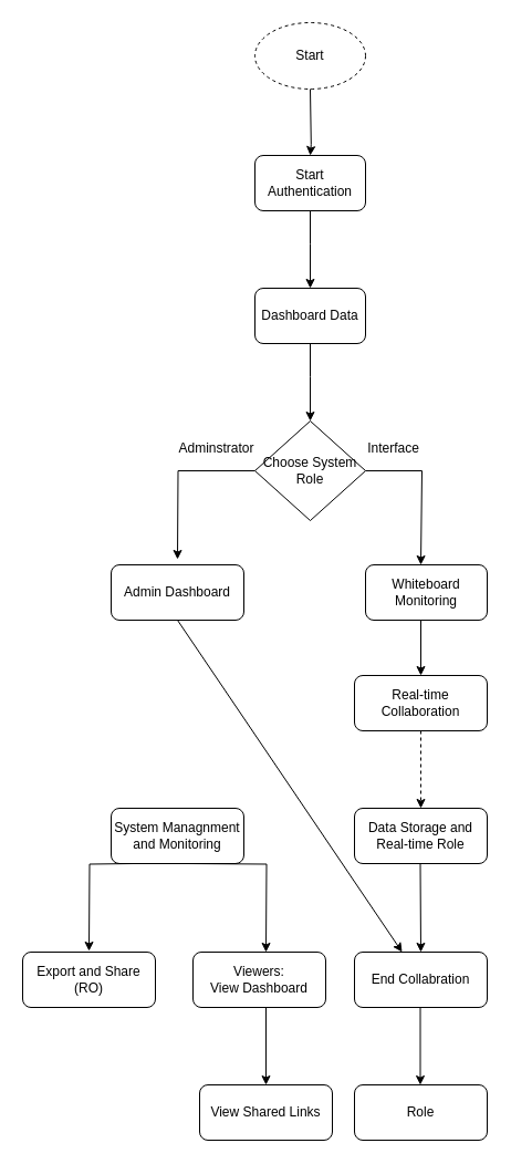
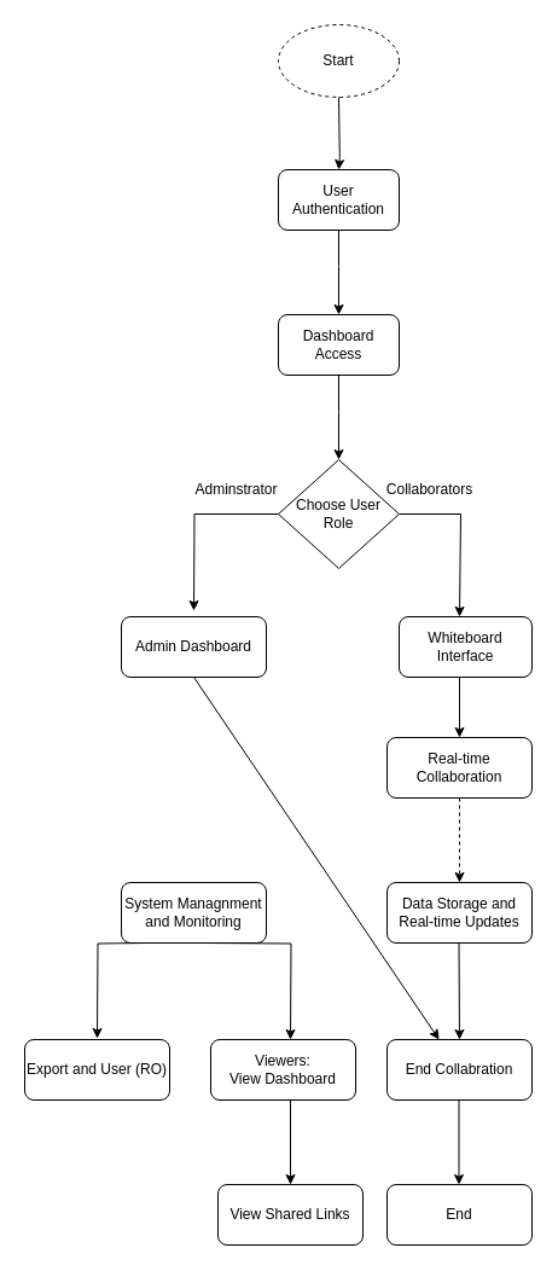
  <mxCell id="0" />
  <mxCell id="1" parent="0" />
  <mxCell id="2" value="Start" style="ellipse;whiteSpace=wrap;html=1;dashed=1;" vertex="1" parent="1"><mxGeometry x="230" y="20" width="100" height="60" as="geometry" /></mxCell>
  <mxCell id="3" value="" style="endArrow=classic;html=1;rounded=0;exitX=0.5;exitY=1;exitDx=0;exitDy=0;" edge="1" parent="1" source="2"><mxGeometry width="50" height="50" relative="1" as="geometry"><mxPoint x="290" y="120" as="sourcePoint" /><mxPoint x="280" y="140" as="targetPoint" /><Array as="points"><mxPoint x="280.8" y="130" /></Array></mxGeometry></mxCell>
- <mxCell id="4" value="Start Authentication" style="rounded=1;whiteSpace=wrap;html=1;" vertex="1" parent="1"><mxGeometry x="230" y="140" width="100" height="50" as="geometry" /></mxCell>
+ <mxCell id="4" value="User Authentication" style="rounded=1;whiteSpace=wrap;html=1;" vertex="1" parent="1"><mxGeometry x="230" y="140" width="100" height="50" as="geometry" /></mxCell>
  <mxCell id="5" value="" style="endArrow=classic;html=1;rounded=0;exitX=0.5;exitY=1;exitDx=0;exitDy=0;" edge="1" parent="1" source="4"><mxGeometry width="50" height="50" relative="1" as="geometry"><mxPoint x="270" y="210" as="sourcePoint" /><mxPoint x="280" y="260" as="targetPoint" /><Array as="points"><mxPoint x="280" y="220" /><mxPoint x="280" y="260" /></Array></mxGeometry></mxCell>
- <mxCell id="6" value="Dashboard Data" style="rounded=1;whiteSpace=wrap;html=1;" vertex="1" parent="1"><mxGeometry x="230" y="260" width="100" height="50" as="geometry" /></mxCell>
+ <mxCell id="6" value="Dashboard Access" style="rounded=1;whiteSpace=wrap;html=1;" vertex="1" parent="1"><mxGeometry x="230" y="260" width="100" height="50" as="geometry" /></mxCell>
  <mxCell id="7" value="" style="endArrow=classic;html=1;rounded=0;" edge="1" parent="1"><mxGeometry width="50" height="50" relative="1" as="geometry"><mxPoint x="280" y="310" as="sourcePoint" /><mxPoint x="280" y="380" as="targetPoint" /><Array as="points"><mxPoint x="280" y="340" /><mxPoint x="280" y="380" /></Array></mxGeometry></mxCell>
- <mxCell id="8" value="Choose System Role" style="rhombus;whiteSpace=wrap;html=1;" vertex="1" parent="1"><mxGeometry x="230" y="380" width="100" height="90" as="geometry" /></mxCell>
+ <mxCell id="8" value="Choose User Role" style="rhombus;whiteSpace=wrap;html=1;" vertex="1" parent="1"><mxGeometry x="230" y="380" width="100" height="90" as="geometry" /></mxCell>
  <mxCell id="9" value="" style="endArrow=classic;html=1;rounded=0;edgeStyle=orthogonalEdgeStyle;exitX=0;exitY=0.5;exitDx=0;exitDy=0;" edge="1" parent="1" source="8"><mxGeometry width="50" height="50" relative="1" as="geometry"><mxPoint x="200" y="430" as="sourcePoint" /><mxPoint x="160" y="505" as="targetPoint" /></mxGeometry></mxCell>
  <mxCell id="10" value="" style="endArrow=classic;html=1;rounded=0;edgeStyle=orthogonalEdgeStyle;exitX=1;exitY=0.5;exitDx=0;exitDy=0;" edge="1" parent="1" source="8"><mxGeometry width="50" height="50" relative="1" as="geometry"><mxPoint x="450" y="430" as="sourcePoint" /><mxPoint x="380" y="510" as="targetPoint" /><Array as="points"><mxPoint x="381" y="425" /></Array></mxGeometry></mxCell>
- <mxCell id="11" value="Whiteboard Monitoring" style="rounded=1;whiteSpace=wrap;html=1;" vertex="1" parent="1"><mxGeometry x="330" y="510" width="110" height="50" as="geometry" /></mxCell>
+ <mxCell id="11" value="Whiteboard Interface" style="rounded=1;whiteSpace=wrap;html=1;" vertex="1" parent="1"><mxGeometry x="330" y="510" width="110" height="50" as="geometry" /></mxCell>
  <mxCell id="12" value="Admin Dashboard" style="rounded=1;whiteSpace=wrap;html=1;" vertex="1" parent="1"><mxGeometry x="100" y="510" width="120" height="50" as="geometry" /></mxCell>
  <mxCell id="13" value="Adminstrator" style="text;html=1;align=center;verticalAlign=middle;resizable=0;points=[];autosize=1;strokeColor=none;fillColor=none;" vertex="1" parent="1"><mxGeometry x="150" y="390" width="90" height="30" as="geometry" /></mxCell>
- <mxCell id="14" value="Interface" style="text;html=1;align=center;verticalAlign=middle;resizable=0;points=[];autosize=1;strokeColor=none;fillColor=none;" vertex="1" parent="1"><mxGeometry x="310" y="390" width="90" height="30" as="geometry" /></mxCell>
+ <mxCell id="14" value="Collaborators" style="text;html=1;align=center;verticalAlign=middle;resizable=0;points=[];autosize=1;strokeColor=none;fillColor=none;" vertex="1" parent="1"><mxGeometry x="310" y="390" width="90" height="30" as="geometry" /></mxCell>
  <mxCell id="15" value="" style="endArrow=classic;html=1;rounded=0;exitX=0.5;exitY=1;exitDx=0;exitDy=0;" edge="1" parent="1" source="12" target="27"><mxGeometry width="50" height="50" relative="1" as="geometry"><mxPoint x="135" y="635" as="sourcePoint" /><mxPoint x="160" y="610" as="targetPoint" /></mxGeometry></mxCell>
  <mxCell id="16" value="" style="endArrow=classic;html=1;rounded=0;exitX=0.5;exitY=1;exitDx=0;exitDy=0;" edge="1" parent="1"><mxGeometry width="50" height="50" relative="1" as="geometry"><mxPoint x="380" y="560" as="sourcePoint" /><mxPoint x="380" y="610" as="targetPoint" /></mxGeometry></mxCell>
  <mxCell id="17" value="System Managnment and Monitoring" style="rounded=1;whiteSpace=wrap;html=1;" vertex="1" parent="1"><mxGeometry x="100" y="730" width="120" height="50" as="geometry" /></mxCell>
  <mxCell id="18" value="Real-time Collaboration" style="rounded=1;whiteSpace=wrap;html=1;" vertex="1" parent="1"><mxGeometry x="320" y="610" width="120" height="50" as="geometry" /></mxCell>
  <mxCell id="19" value="" style="endArrow=classic;html=1;rounded=0;exitX=0.5;exitY=1;exitDx=0;exitDy=0;entryX=0.5;entryY=0;entryDx=0;entryDy=0;dashed=1;" edge="1" parent="1" source="18" target="20"><mxGeometry width="50" height="50" relative="1" as="geometry"><mxPoint x="379.5" y="670" as="sourcePoint" /><mxPoint x="379.5" y="720" as="targetPoint" /></mxGeometry></mxCell>
- <mxCell id="20" value="Data Storage and Real-time Role" style="rounded=1;whiteSpace=wrap;html=1;" vertex="1" parent="1"><mxGeometry x="320" y="730" width="120" height="50" as="geometry" /></mxCell>
+ <mxCell id="20" value="Data Storage and Real-time Updates" style="rounded=1;whiteSpace=wrap;html=1;" vertex="1" parent="1"><mxGeometry x="320" y="730" width="120" height="50" as="geometry" /></mxCell>
  <mxCell id="21" value="" style="endArrow=classic;html=1;rounded=0;exitX=0.5;exitY=1;exitDx=0;exitDy=0;entryX=0.5;entryY=0;entryDx=0;entryDy=0;" edge="1" parent="1" target="27"><mxGeometry width="50" height="50" relative="1" as="geometry"><mxPoint x="379.5" y="780" as="sourcePoint" /><mxPoint x="379.5" y="850" as="targetPoint" /></mxGeometry></mxCell>
  <mxCell id="22" value="" style="endArrow=classic;html=1;rounded=0;edgeStyle=orthogonalEdgeStyle;exitX=0.25;exitY=1;exitDx=0;exitDy=0;" edge="1" parent="1"><mxGeometry width="50" height="50" relative="1" as="geometry"><mxPoint x="120" y="780" as="sourcePoint" /><mxPoint x="80" y="859" as="targetPoint" /></mxGeometry></mxCell>
  <mxCell id="23" value="" style="endArrow=classic;html=1;rounded=0;edgeStyle=orthogonalEdgeStyle;" edge="1" parent="1"><mxGeometry width="50" height="50" relative="1" as="geometry"><mxPoint x="169.5" y="780" as="sourcePoint" /><mxPoint x="240" y="860" as="targetPoint" /></mxGeometry></mxCell>
- <mxCell id="24" value="Export and Share (RO)" style="rounded=1;whiteSpace=wrap;html=1;" vertex="1" parent="1"><mxGeometry x="20" y="860" width="120" height="50" as="geometry" /></mxCell>
+ <mxCell id="24" value="Export and User (RO)" style="rounded=1;whiteSpace=wrap;html=1;" vertex="1" parent="1"><mxGeometry x="20" y="860" width="120" height="50" as="geometry" /></mxCell>
  <mxCell id="25" value="Viewers:&lt;div&gt;View Dashboard&lt;/div&gt;" style="rounded=1;whiteSpace=wrap;html=1;" vertex="1" parent="1"><mxGeometry x="174" y="860" width="120" height="50" as="geometry" /></mxCell>
  <mxCell id="26" value="" style="endArrow=classic;html=1;rounded=0;exitX=0.5;exitY=1;exitDx=0;exitDy=0;entryX=0.5;entryY=0;entryDx=0;entryDy=0;" edge="1" parent="1"><mxGeometry width="50" height="50" relative="1" as="geometry"><mxPoint x="240" y="910" as="sourcePoint" /><mxPoint x="240" y="980" as="targetPoint" /></mxGeometry></mxCell>
  <mxCell id="27" value="End Collabration" style="rounded=1;whiteSpace=wrap;html=1;" vertex="1" parent="1"><mxGeometry x="320" y="860" width="120" height="50" as="geometry" /></mxCell>
  <mxCell id="28" value="" style="endArrow=classic;html=1;rounded=0;exitX=0.5;exitY=1;exitDx=0;exitDy=0;entryX=0.5;entryY=0;entryDx=0;entryDy=0;" edge="1" parent="1"><mxGeometry width="50" height="50" relative="1" as="geometry"><mxPoint x="379.5" y="910" as="sourcePoint" /><mxPoint x="379.5" y="980" as="targetPoint" /></mxGeometry></mxCell>
  <mxCell id="29" value="View Shared Links" style="rounded=1;whiteSpace=wrap;html=1;" vertex="1" parent="1"><mxGeometry x="180" y="980" width="120" height="50" as="geometry" /></mxCell>
- <mxCell id="30" value="Role" style="rounded=1;whiteSpace=wrap;html=1;" vertex="1" parent="1"><mxGeometry x="320" y="980" width="120" height="50" as="geometry" /></mxCell>
+ <mxCell id="30" value="End" style="rounded=1;whiteSpace=wrap;html=1;" vertex="1" parent="1"><mxGeometry x="320" y="980" width="120" height="50" as="geometry" /></mxCell>
